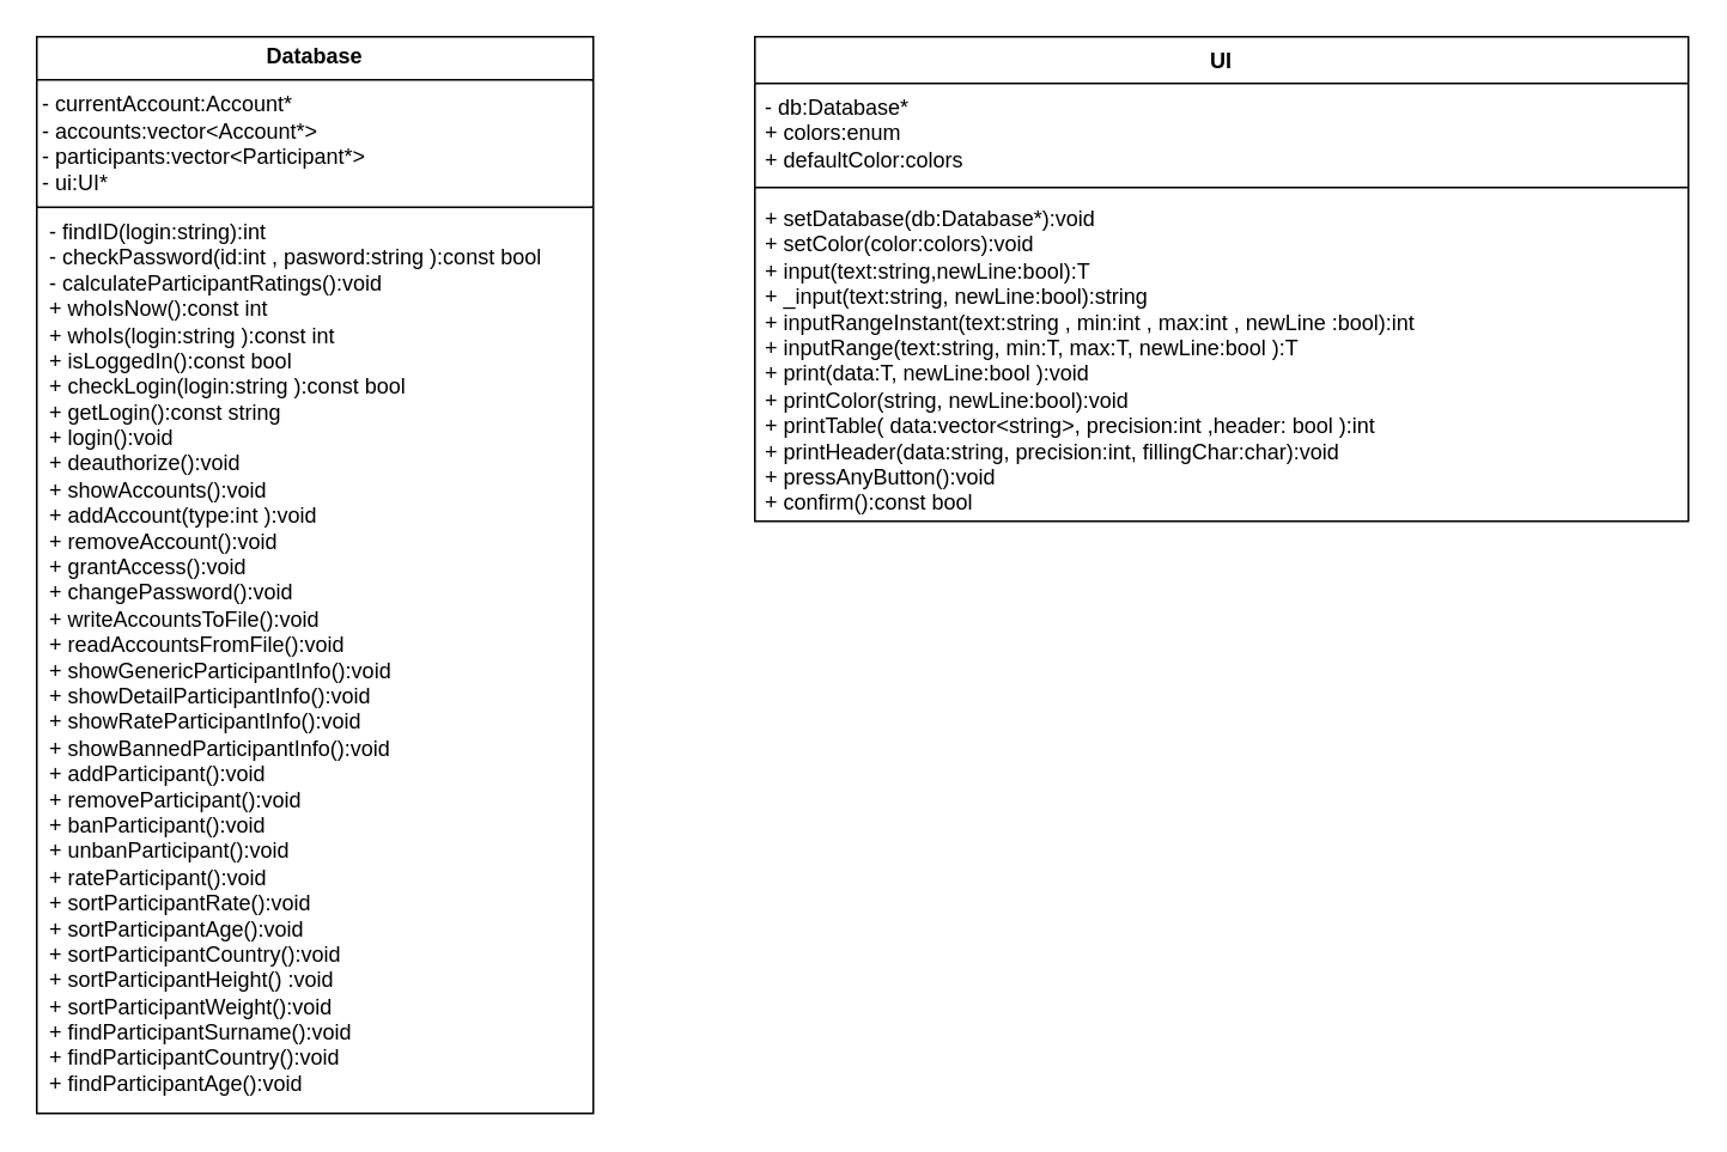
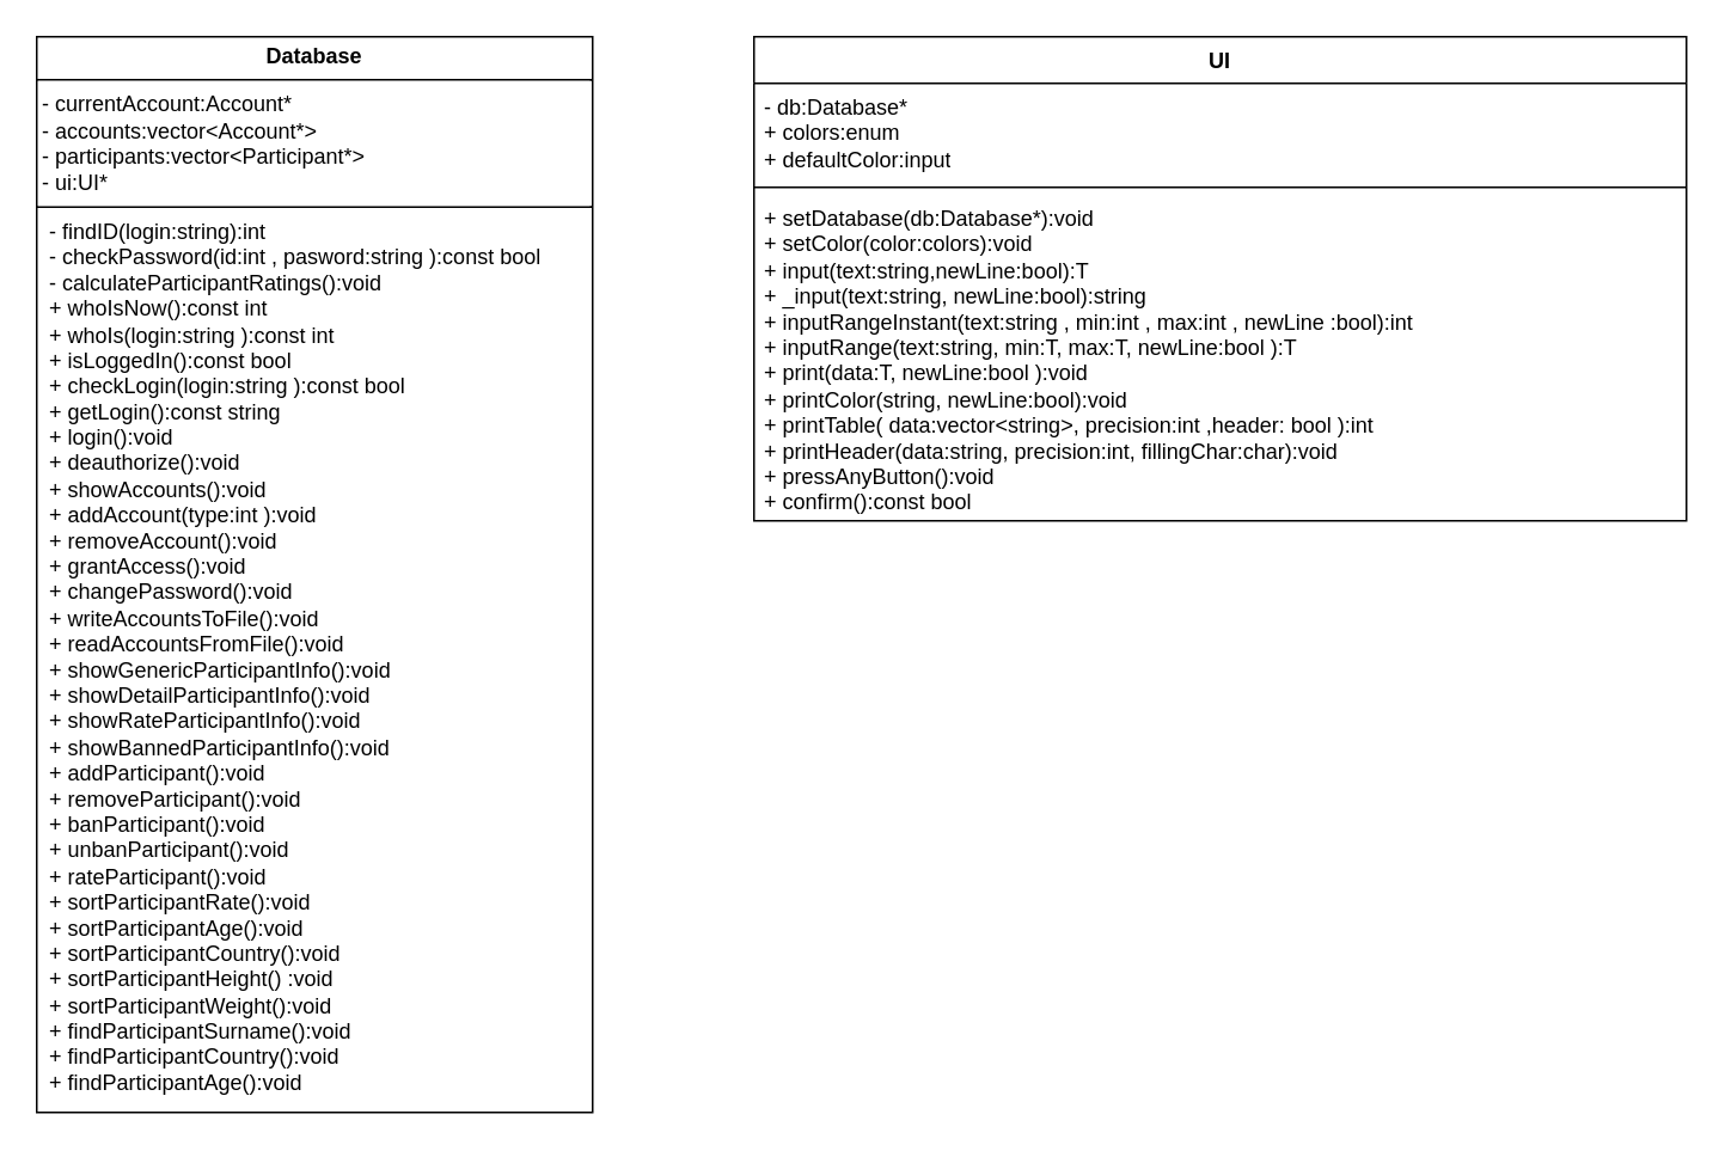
  <mxCell id="0" />
  <mxCell id="1" parent="0" />
  <mxCell id="2" value="&lt;p style=&quot;margin:0px;margin-top:4px;text-align:center;&quot;&gt;&lt;b&gt;Database&lt;/b&gt;&lt;/p&gt;&lt;hr size=&quot;1&quot; style=&quot;border-style:solid;&quot;&gt;&lt;div&gt;&amp;nbsp;- currentAccount:Account*&lt;/div&gt;&lt;div&gt;&amp;nbsp;- accounts:vector&amp;lt;Account*&amp;gt;&lt;/div&gt;&lt;div&gt;&amp;nbsp;- participants:vector&amp;lt;Participant*&amp;gt;&lt;/div&gt;&lt;div&gt;&amp;nbsp;- ui:UI*&lt;/div&gt;&lt;hr size=&quot;1&quot; style=&quot;border-style:solid;&quot;&gt;&lt;p style=&quot;margin:0px;margin-left:4px;&quot;&gt;&amp;nbsp;- findID(login:string):int&lt;/p&gt;&lt;p style=&quot;margin:0px;margin-left:4px;&quot;&gt;&amp;nbsp;- checkPassword(id:int , pasword:string ):const bool&lt;/p&gt;&lt;p style=&quot;margin:0px;margin-left:4px;&quot;&gt;&amp;nbsp;- calculateParticipantRatings():void&lt;/p&gt;&lt;p style=&quot;margin:0px;margin-left:4px;&quot;&gt;&amp;nbsp;+ whoIsNow():const int&lt;/p&gt;&lt;p style=&quot;margin:0px;margin-left:4px;&quot;&gt;&amp;nbsp;+ whoIs(login:string ):const int&lt;br&gt;&lt;/p&gt;&lt;p style=&quot;margin:0px;margin-left:4px;&quot;&gt;&amp;nbsp;+ isLoggedIn():const bool&lt;/p&gt;&lt;p style=&quot;margin:0px;margin-left:4px;&quot;&gt;&amp;nbsp;+ checkLogin(login:string ):const bool&lt;/p&gt;&lt;p style=&quot;margin:0px;margin-left:4px;&quot;&gt;&amp;nbsp;+ getLogin():const string&lt;/p&gt;&lt;p style=&quot;margin:0px;margin-left:4px;&quot;&gt;&amp;nbsp;+ login():void&lt;/p&gt;&lt;p style=&quot;margin:0px;margin-left:4px;&quot;&gt;&amp;nbsp;+ deauthorize():void&lt;br&gt;&amp;nbsp;+ showAccounts():void&lt;br&gt;&amp;nbsp;+ addAccount(type:int ):void&lt;br&gt;&amp;nbsp;+  removeAccount():void&lt;br&gt;&amp;nbsp;+ grantAccess():void&lt;br&gt;&amp;nbsp;+ changePassword():void&lt;br&gt;&amp;nbsp;+ writeAccountsToFile():void&lt;br&gt;&amp;nbsp;+ readAccountsFromFile():void&lt;br&gt;&amp;nbsp;+ showGenericParticipantInfo():void&lt;br&gt;&amp;nbsp;+ showDetailParticipantInfo():void&lt;br&gt;&amp;nbsp;+ showRateParticipantInfo():void&lt;br&gt;&amp;nbsp;+ showBannedParticipantInfo():void&lt;br&gt;&amp;nbsp;+ addParticipant():void&lt;br&gt;&amp;nbsp;+ removeParticipant():void&lt;br&gt;&amp;nbsp;+ banParticipant():void&lt;br&gt;&amp;nbsp;+ unbanParticipant():void&lt;br&gt;&amp;nbsp;+ rateParticipant():void&lt;br&gt;&amp;nbsp;+ sortParticipantRate():void&lt;br&gt;&amp;nbsp;+ sortParticipantAge():void&lt;br&gt;&amp;nbsp;+ sortParticipantCountry():void&lt;br&gt;&amp;nbsp;+ sortParticipantHeight() :void&lt;br&gt;&amp;nbsp;+ sortParticipantWeight():void&lt;br&gt;&amp;nbsp;+ findParticipantSurname():void&lt;br&gt;&amp;nbsp;+ findParticipantCountry():void&lt;br&gt;&amp;nbsp;+ findParticipantAge():void&lt;/p&gt;" style="verticalAlign=top;align=left;overflow=fill;html=1;whiteSpace=wrap;" vertex="1" parent="1"><mxGeometry x="20" y="20" width="310" height="600" as="geometry" /></mxCell>
  <mxCell id="3" value="UI" style="swimlane;fontStyle=1;align=center;verticalAlign=top;childLayout=stackLayout;horizontal=1;startSize=26;horizontalStack=0;resizeParent=1;resizeParentMax=0;resizeLast=0;collapsible=1;marginBottom=0;whiteSpace=wrap;html=1;" vertex="1" parent="1"><mxGeometry x="420" y="20" width="520" height="270" as="geometry" /></mxCell>
- <mxCell id="4" value="&lt;div&gt;- db:Database*&lt;/div&gt;&lt;div&gt;+ colors:enum&lt;/div&gt;&lt;div&gt;+ defaultColor:colors&lt;/div&gt;&lt;div&gt;&lt;br&gt;&lt;/div&gt;" style="text;strokeColor=none;fillColor=none;align=left;verticalAlign=top;spacingLeft=4;spacingRight=4;overflow=hidden;rotatable=0;points=[[0,0.5],[1,0.5]];portConstraint=eastwest;whiteSpace=wrap;html=1;" vertex="1" parent="3"><mxGeometry y="26" width="520" height="54" as="geometry" /></mxCell>
+ <mxCell id="4" value="&lt;div&gt;- db:Database*&lt;/div&gt;&lt;div&gt;+ colors:enum&lt;/div&gt;&lt;div&gt;+ defaultColor:input&lt;/div&gt;&lt;div&gt;&lt;br&gt;&lt;/div&gt;" style="text;strokeColor=none;fillColor=none;align=left;verticalAlign=top;spacingLeft=4;spacingRight=4;overflow=hidden;rotatable=0;points=[[0,0.5],[1,0.5]];portConstraint=eastwest;whiteSpace=wrap;html=1;" vertex="1" parent="3"><mxGeometry y="26" width="520" height="54" as="geometry" /></mxCell>
  <mxCell id="5" value="" style="line;strokeWidth=1;fillColor=none;align=left;verticalAlign=middle;spacingTop=-1;spacingLeft=3;spacingRight=3;rotatable=0;labelPosition=right;points=[];portConstraint=eastwest;strokeColor=inherit;" vertex="1" parent="3"><mxGeometry y="80" width="520" height="8" as="geometry" /></mxCell>
  <mxCell id="6" value="&lt;div&gt;+ setDatabase(db:Database*):void&lt;/div&gt;&lt;div&gt;+ setColor(color:colors):void&lt;/div&gt;&lt;div&gt;+ input(text:string,newLine:bool):T&lt;/div&gt;&lt;div&gt;+ _input(text:string, newLine:bool):string&lt;/div&gt;&lt;div&gt;+ inputRangeInstant(text:string , min:int , max:int , newLine :bool):int&lt;br&gt;+ inputRange(text:string, min:T, max:T, newLine:bool ):T&lt;br&gt;+ print(data:T, newLine:bool ):void&lt;br&gt;+ printColor(string,  newLine:bool):void&lt;br&gt;+ printTable( data:vector&amp;lt;string&amp;gt;, precision:int ,header: bool ):int&lt;br&gt;+ printHeader(data:string, precision:int, fillingChar:char):void&lt;br&gt;+ pressAnyButton():void&lt;br&gt;+ confirm():const bool&lt;br&gt;&lt;/div&gt;" style="text;strokeColor=none;fillColor=none;align=left;verticalAlign=top;spacingLeft=4;spacingRight=4;overflow=hidden;rotatable=0;points=[[0,0.5],[1,0.5]];portConstraint=eastwest;whiteSpace=wrap;html=1;" vertex="1" parent="3"><mxGeometry y="88" width="520" height="182" as="geometry" /></mxCell>
